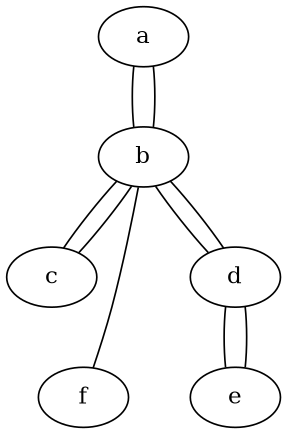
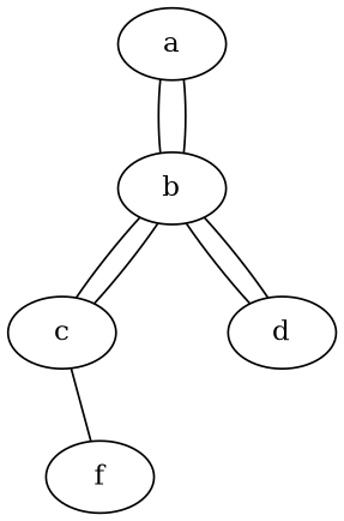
  graph {
    a
    b
    c
    d
    f
-   e
    a -- b
    b -- a
    b -- c
    b -- d
    c -- b
-   b -- f
+   c -- f
    d -- b
-   d -- e
-   e -- d
  }
